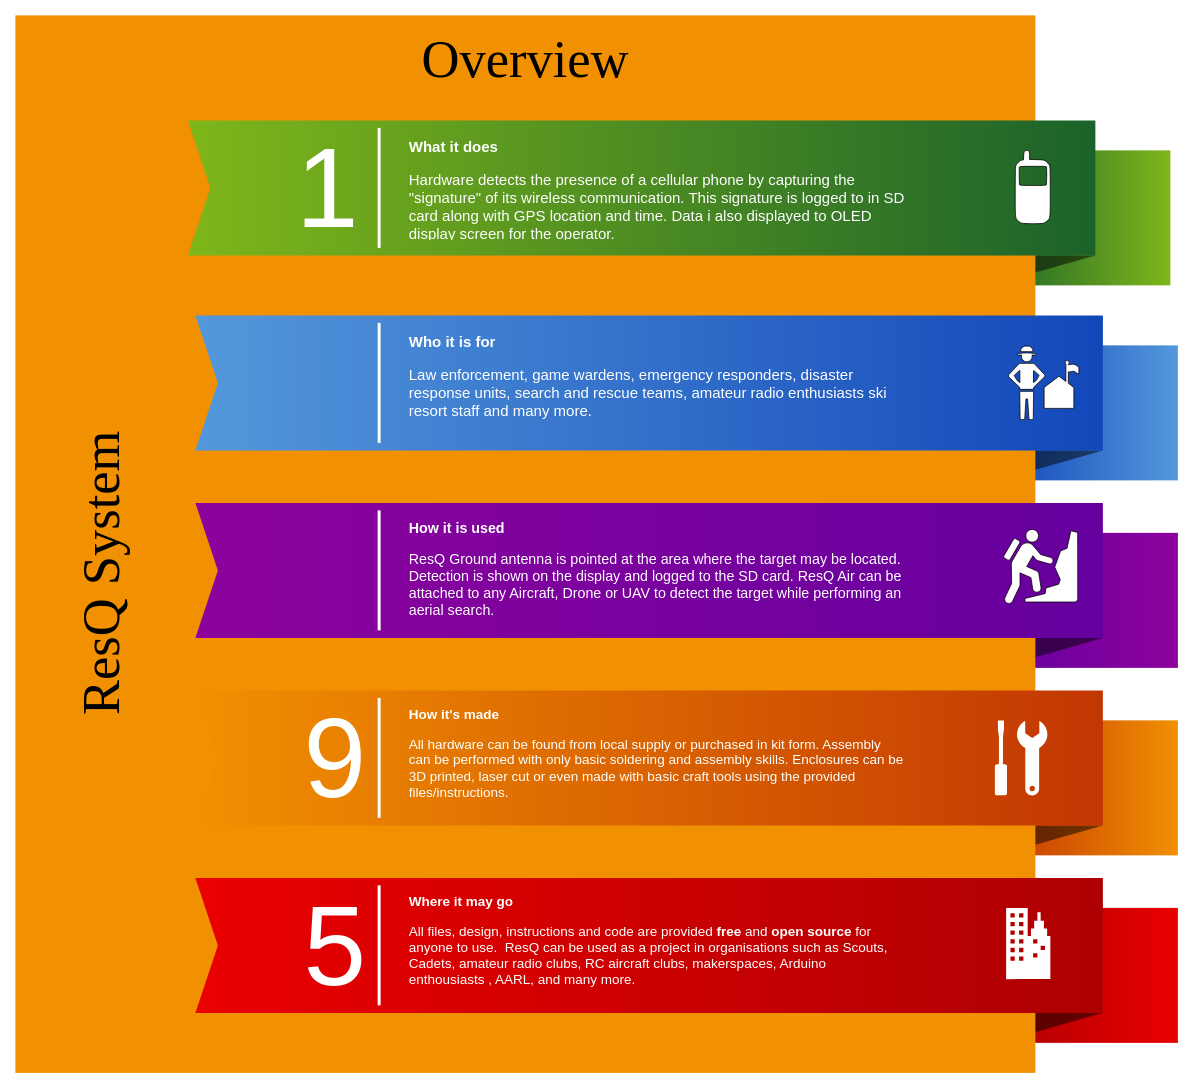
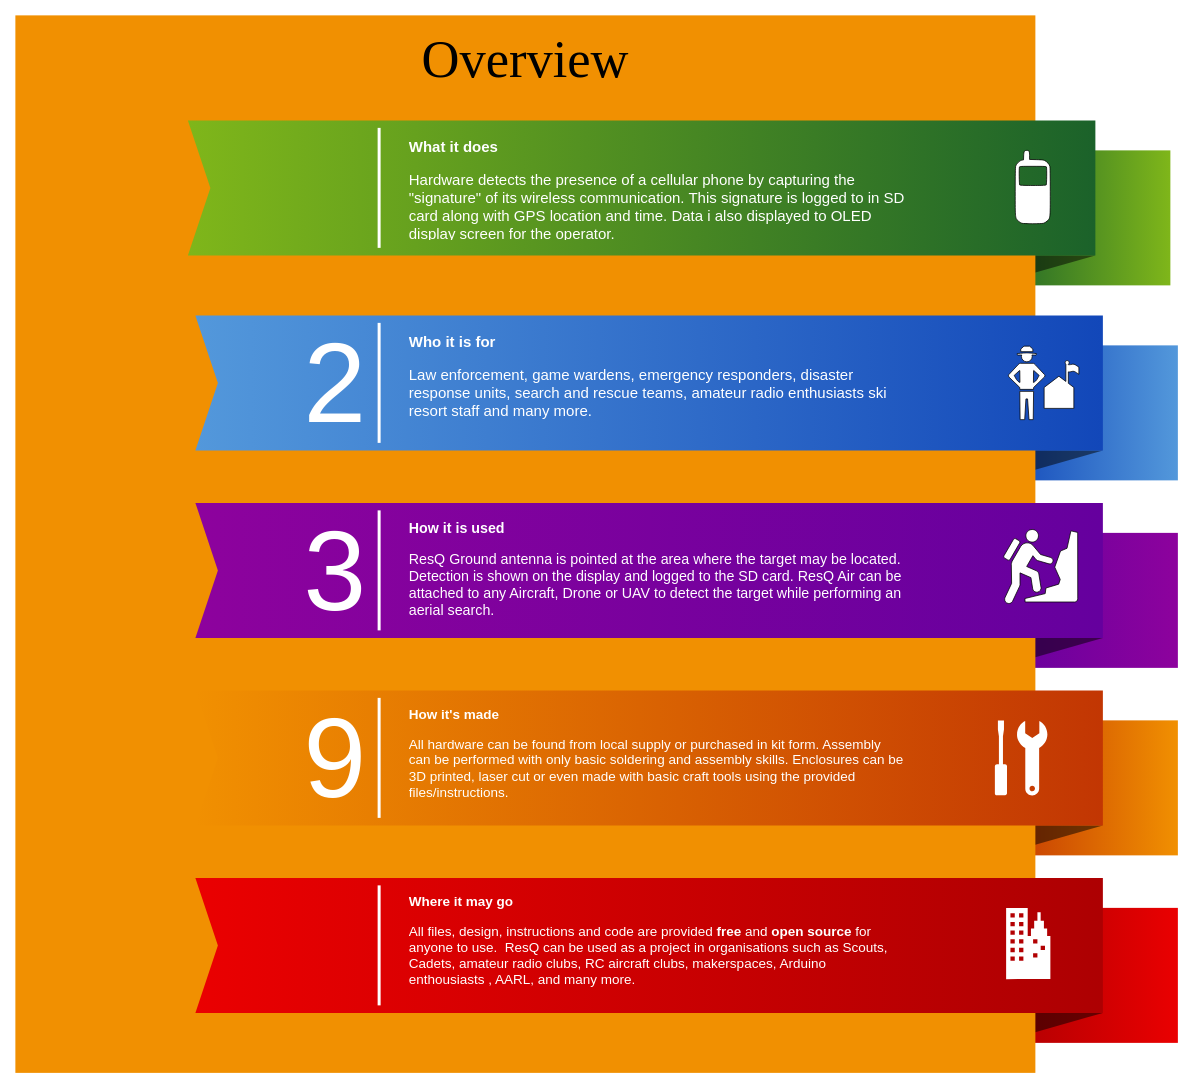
  <mxCell id="0" style=";html=1;" />
  <mxCell id="1" style=";html=1;" parent="0" />
  <mxCell id="2" value="" style="whiteSpace=wrap;html=1;rounded=0;shadow=0;dashed=0;strokeWidth=1;fontFamily=Tahoma;fontSize=10;fontColor=#FFFFFF;strokeColor=none;fillColor=#7FB61A;gradientColor=#1B622A;gradientDirection=west;" parent="1" vertex="1"><mxGeometry x="1320" y="200" width="240" height="180" as="geometry" /></mxCell>
  <mxCell id="3" value="" style="verticalLabelPosition=bottom;verticalAlign=top;html=1;strokeWidth=1;shape=mxgraph.basic.orthogonal_triangle;rounded=0;shadow=0;dashed=0;fontFamily=Tahoma;fontSize=10;fontColor=#FFFFFF;flipV=1;fillColor=#000000;strokeColor=none;opacity=50;" parent="1" vertex="1"><mxGeometry x="1320" y="340" width="140" height="40" as="geometry" /></mxCell>
  <mxCell id="4" value="" style="whiteSpace=wrap;html=1;rounded=0;shadow=0;dashed=0;strokeWidth=1;fontFamily=Tahoma;fontSize=10;fontColor=#FFFFFF;strokeColor=none;fillColor=#5398DB;gradientColor=#1247B9;gradientDirection=west;" parent="1" vertex="1"><mxGeometry x="1330" y="460" width="240" height="180" as="geometry" /></mxCell>
  <mxCell id="5" value="" style="verticalLabelPosition=bottom;verticalAlign=top;html=1;strokeWidth=1;shape=mxgraph.basic.orthogonal_triangle;rounded=0;shadow=0;dashed=0;fontFamily=Tahoma;fontSize=10;fontColor=#FFFFFF;flipV=1;fillColor=#000000;strokeColor=none;opacity=50;" parent="1" vertex="1"><mxGeometry x="1330" y="600" width="140" height="40" as="geometry" /></mxCell>
  <mxCell id="6" value="" style="whiteSpace=wrap;html=1;rounded=0;shadow=0;dashed=0;strokeWidth=1;fontFamily=Tahoma;fontSize=10;fontColor=#FFFFFF;strokeColor=none;fillColor=#8D029D;gradientColor=#65009E;gradientDirection=west;" parent="1" vertex="1"><mxGeometry x="1330" y="710" width="240" height="180" as="geometry" /></mxCell>
  <mxCell id="7" value="" style="verticalLabelPosition=bottom;verticalAlign=top;html=1;strokeWidth=1;shape=mxgraph.basic.orthogonal_triangle;rounded=0;shadow=0;dashed=0;fontFamily=Tahoma;fontSize=10;fontColor=#FFFFFF;flipV=1;fillColor=#000000;strokeColor=none;opacity=50;" parent="1" vertex="1"><mxGeometry x="1330" y="850" width="140" height="40" as="geometry" /></mxCell>
  <mxCell id="8" value="" style="whiteSpace=wrap;html=1;rounded=0;shadow=0;dashed=0;strokeWidth=1;fontFamily=Tahoma;fontSize=10;fontColor=#FFFFFF;strokeColor=none;fillColor=#F19001;gradientColor=#C23603;gradientDirection=west;" parent="1" vertex="1"><mxGeometry x="1330" y="960" width="240" height="180" as="geometry" /></mxCell>
  <mxCell id="9" value="" style="verticalLabelPosition=bottom;verticalAlign=top;html=1;strokeWidth=1;shape=mxgraph.basic.orthogonal_triangle;rounded=0;shadow=0;dashed=0;fontFamily=Tahoma;fontSize=10;fontColor=#FFFFFF;flipV=1;fillColor=#000000;strokeColor=none;opacity=50;" parent="1" vertex="1"><mxGeometry x="1330" y="1100" width="140" height="40" as="geometry" /></mxCell>
  <mxCell id="10" value="" style="whiteSpace=wrap;html=1;rounded=0;shadow=0;dashed=0;strokeWidth=1;fontFamily=Tahoma;fontSize=10;fontColor=#FFFFFF;strokeColor=none;fillColor=#EA0001;gradientColor=#AD0002;gradientDirection=west;" parent="1" vertex="1"><mxGeometry x="1330" y="1210" width="240" height="180" as="geometry" /></mxCell>
  <mxCell id="11" value="" style="verticalLabelPosition=bottom;verticalAlign=top;html=1;strokeWidth=1;shape=mxgraph.basic.orthogonal_triangle;rounded=0;shadow=0;dashed=0;fontFamily=Tahoma;fontSize=10;fontColor=#FFFFFF;flipV=1;fillColor=#000000;strokeColor=none;opacity=50;" parent="1" vertex="1"><mxGeometry x="1330" y="1350" width="140" height="40" as="geometry" /></mxCell>
  <mxCell id="12" value="Overview" style="whiteSpace=wrap;html=1;rounded=0;shadow=0;dashed=0;strokeWidth=1;fillColor=#f19001;fontFamily=Verdana;fontSize=70;strokeColor=none;verticalAlign=top;spacingTop=10;" parent="1" vertex="1"><mxGeometry x="20" y="20" width="1360" height="1410" as="geometry" /></mxCell>
  <mxCell id="13" value="" style="html=1;shadow=0;dashed=0;align=center;verticalAlign=middle;shape=mxgraph.arrows2.arrow;dy=0;dx=0;notch=30;rounded=0;strokeColor=none;strokeWidth=1;fillColor=#7FB61A;fontFamily=Tahoma;fontSize=10;fontColor=#FFFFFF;gradientColor=#1B622A;gradientDirection=east;" parent="1" vertex="1"><mxGeometry x="250" y="160" width="1210" height="180" as="geometry" /></mxCell>
  <mxCell id="14" value="" style="html=1;shadow=0;dashed=0;align=center;verticalAlign=middle;shape=mxgraph.arrows2.arrow;dy=0;dx=0;notch=30;rounded=0;strokeColor=none;strokeWidth=1;fillColor=#5398DB;fontFamily=Tahoma;fontSize=10;fontColor=#FFFFFF;gradientColor=#1247B9;gradientDirection=east;" parent="1" vertex="1"><mxGeometry x="260" y="420" width="1210" height="180" as="geometry" /></mxCell>
  <mxCell id="15" value="" style="html=1;shadow=0;dashed=0;align=center;verticalAlign=middle;shape=mxgraph.arrows2.arrow;dy=0;dx=0;notch=30;rounded=0;strokeColor=none;strokeWidth=1;fillColor=#8D029D;fontFamily=Tahoma;fontSize=10;fontColor=#FFFFFF;gradientColor=#65009E;gradientDirection=east;" parent="1" vertex="1"><mxGeometry x="260" y="670" width="1210" height="180" as="geometry" /></mxCell>
  <mxCell id="16" value="" style="html=1;shadow=0;dashed=0;align=center;verticalAlign=middle;shape=mxgraph.arrows2.arrow;dy=0;dx=0;notch=30;rounded=0;strokeColor=none;strokeWidth=1;fillColor=#F19001;fontFamily=Tahoma;fontSize=10;fontColor=#FFFFFF;gradientColor=#C23603;gradientDirection=east;" parent="1" vertex="1"><mxGeometry x="260" y="920" width="1210" height="180" as="geometry" /></mxCell>
  <mxCell id="17" value="" style="html=1;shadow=0;dashed=0;align=center;verticalAlign=middle;shape=mxgraph.arrows2.arrow;dy=0;dx=0;notch=30;rounded=0;strokeColor=none;strokeWidth=1;fillColor=#EA0001;fontFamily=Tahoma;fontSize=10;fontColor=#FFFFFF;gradientColor=#AD0002;gradientDirection=east;" parent="1" vertex="1"><mxGeometry x="260" y="1170" width="1210" height="180" as="geometry" /></mxCell>
- <mxCell id="18" value="ResQ System&amp;nbsp;" style="text;html=1;strokeColor=none;fillColor=none;align=center;verticalAlign=middle;whiteSpace=wrap;rounded=0;shadow=0;dashed=0;fontFamily=Verdana;fontSize=70;horizontal=0;" parent="1" vertex="1"><mxGeometry x="70" y="160" width="130" height="1190" as="geometry" /></mxCell>
- <mxCell id="19" value="1" style="text;html=1;strokeColor=none;fillColor=none;align=right;verticalAlign=middle;whiteSpace=wrap;rounded=0;shadow=0;dashed=0;fontFamily=Helvetica;fontSize=150;fontColor=#FFFFFF;" parent="1" vertex="1"><mxGeometry x="280" y="160" width="200" height="180" as="geometry" /></mxCell>
+ <mxCell id="20" value="2" style="text;html=1;strokeColor=none;fillColor=none;align=right;verticalAlign=middle;whiteSpace=wrap;rounded=0;shadow=0;dashed=0;fontFamily=Helvetica;fontSize=150;fontColor=#FFFFFF;" parent="1" vertex="1"><mxGeometry x="290" y="420" width="200" height="180" as="geometry" /></mxCell>
+ <mxCell id="21" value="3" style="text;html=1;strokeColor=none;fillColor=none;align=right;verticalAlign=middle;whiteSpace=wrap;rounded=0;shadow=0;dashed=0;fontFamily=Helvetica;fontSize=150;fontColor=#FFFFFF;" parent="1" vertex="1"><mxGeometry x="290" y="670" width="200" height="180" as="geometry" /></mxCell>
  <mxCell id="22" value="9" style="text;html=1;strokeColor=none;fillColor=none;align=right;verticalAlign=middle;whiteSpace=wrap;rounded=0;shadow=0;dashed=0;fontFamily=Helvetica;fontSize=150;fontColor=#FFFFFF;" parent="1" vertex="1"><mxGeometry x="290" y="920" width="200" height="180" as="geometry" /></mxCell>
- <mxCell id="23" value="5" style="text;html=1;strokeColor=none;fillColor=none;align=right;verticalAlign=middle;whiteSpace=wrap;rounded=0;shadow=0;dashed=0;fontFamily=Helvetica;fontSize=150;fontColor=#FFFFFF;" parent="1" vertex="1"><mxGeometry x="290" y="1170" width="200" height="180" as="geometry" /></mxCell>
  <mxCell id="24" value="" style="line;strokeWidth=4;direction=south;html=1;rounded=0;shadow=0;dashed=0;fillColor=none;gradientColor=#AD0002;fontFamily=Helvetica;fontSize=150;fontColor=#FFFFFF;align=right;strokeColor=#FFFFFF;" parent="1" vertex="1"><mxGeometry x="500" y="170" width="10" height="160" as="geometry" /></mxCell>
  <mxCell id="25" value="" style="line;strokeWidth=4;direction=south;html=1;rounded=0;shadow=0;dashed=0;fillColor=none;gradientColor=#AD0002;fontFamily=Helvetica;fontSize=150;fontColor=#FFFFFF;align=right;strokeColor=#FFFFFF;" parent="1" vertex="1"><mxGeometry x="500" y="430" width="10" height="160" as="geometry" /></mxCell>
  <mxCell id="26" value="" style="line;strokeWidth=4;direction=south;html=1;rounded=0;shadow=0;dashed=0;fillColor=none;gradientColor=#AD0002;fontFamily=Helvetica;fontSize=150;fontColor=#FFFFFF;align=right;strokeColor=#FFFFFF;" parent="1" vertex="1"><mxGeometry x="500" y="680" width="10" height="160" as="geometry" /></mxCell>
  <mxCell id="27" value="" style="line;strokeWidth=4;direction=south;html=1;rounded=0;shadow=0;dashed=0;fillColor=none;gradientColor=#AD0002;fontFamily=Helvetica;fontSize=150;fontColor=#FFFFFF;align=right;strokeColor=#FFFFFF;" parent="1" vertex="1"><mxGeometry x="500" y="930" width="10" height="160" as="geometry" /></mxCell>
  <mxCell id="28" value="" style="line;strokeWidth=4;direction=south;html=1;rounded=0;shadow=0;dashed=0;fillColor=none;gradientColor=#AD0002;fontFamily=Helvetica;fontSize=150;fontColor=#FFFFFF;align=right;strokeColor=#FFFFFF;" parent="1" vertex="1"><mxGeometry x="500" y="1180" width="10" height="160" as="geometry" /></mxCell>
  <mxCell id="29" value="&lt;h1 style=&quot;font-size: 20px&quot;&gt;&lt;font style=&quot;font-size: 20px&quot;&gt;What it does&lt;/font&gt;&lt;/h1&gt;&lt;p style=&quot;font-size: 20px&quot;&gt;&lt;font style=&quot;font-size: 20px&quot;&gt;Hardware detects the presence of a cellular phone by capturing the &quot;signature&quot; of its wireless communication. This signature is logged to in SD card along with GPS location and time. Data i also displayed to OLED display screen for the operator.&amp;nbsp;&lt;/font&gt;&lt;/p&gt;" style="text;html=1;strokeColor=none;fillColor=none;spacing=5;spacingTop=-20;whiteSpace=wrap;overflow=hidden;rounded=0;shadow=0;dashed=0;fontFamily=Helvetica;fontSize=12;fontColor=#FFFFFF;align=left;" parent="1" vertex="1"><mxGeometry x="540" y="180" width="670" height="140" as="geometry" /></mxCell>
  <mxCell id="30" value="&lt;h1 style=&quot;font-size: 20px&quot;&gt;&lt;font style=&quot;font-size: 20px&quot;&gt;Who it is for&lt;/font&gt;&lt;/h1&gt;&lt;p style=&quot;font-size: 20px&quot;&gt;&lt;font style=&quot;font-size: 20px&quot;&gt;Law enforcement, game wardens, emergency responders, disaster response units, search and rescue teams, amateur radio enthusiasts&amp;nbsp;ski resort staff and many more.&lt;/font&gt;&lt;span style=&quot;font-size: 13px&quot;&gt;&amp;nbsp;&lt;/span&gt;&lt;/p&gt;" style="text;html=1;strokeColor=none;fillColor=none;spacing=5;spacingTop=-20;whiteSpace=wrap;overflow=hidden;rounded=0;shadow=0;dashed=0;fontFamily=Helvetica;fontSize=12;fontColor=#FFFFFF;align=left;" parent="1" vertex="1"><mxGeometry x="540" y="440" width="670" height="140" as="geometry" /></mxCell>
  <mxCell id="31" value="&lt;h1 style=&quot;font-size: 19px&quot;&gt;&lt;font style=&quot;font-size: 19px&quot;&gt;How it is used&lt;/font&gt;&lt;/h1&gt;&lt;p style=&quot;font-size: 19px&quot;&gt;&lt;font style=&quot;font-size: 19px&quot;&gt;ResQ Ground antenna is pointed at the area where the target may be located. Detection is shown on the display and logged to the SD card. ResQ Air can be attached to any Aircraft, Drone or UAV to detect the target while performing an aerial search.&amp;nbsp;&lt;/font&gt;&lt;/p&gt;" style="text;html=1;strokeColor=none;fillColor=none;spacing=5;spacingTop=-20;whiteSpace=wrap;overflow=hidden;rounded=0;shadow=0;dashed=0;fontFamily=Helvetica;fontSize=19;fontColor=#FFFFFF;align=left;" parent="1" vertex="1"><mxGeometry x="540" y="690" width="670" height="140" as="geometry" /></mxCell>
  <mxCell id="32" value="&lt;h1 style=&quot;font-size: 18px;&quot;&gt;How it's made&lt;/h1&gt;&lt;p style=&quot;font-size: 18px;&quot;&gt;All hardware can be found from local supply or purchased in kit form. Assembly can be performed with only basic soldering and assembly skills. Enclosures can be 3D printed, laser cut or even made with basic craft tools using the provided files/instructions.&amp;nbsp;&lt;/p&gt;" style="text;html=1;strokeColor=none;fillColor=none;spacing=5;spacingTop=-20;whiteSpace=wrap;overflow=hidden;rounded=0;shadow=0;dashed=0;fontFamily=Helvetica;fontSize=18;fontColor=#FFFFFF;align=left;" parent="1" vertex="1"><mxGeometry x="540" y="940" width="670" height="140" as="geometry" /></mxCell>
  <mxCell id="33" value="&lt;h1 style=&quot;font-size: 18px&quot;&gt;Where it may go&lt;/h1&gt;&lt;p style=&quot;font-size: 18px&quot;&gt;All files, design, instructions and code are provided &lt;b&gt;free&lt;/b&gt; and &lt;b&gt;open source&lt;/b&gt; for anyone to use.&amp;nbsp; ResQ can be used as a project in organisations such as Scouts, Cadets, amateur radio clubs, RC aircraft clubs, makerspaces, Arduino enthousiasts , AARL, and many more.&amp;nbsp;&lt;/p&gt;" style="text;html=1;strokeColor=none;fillColor=none;spacing=5;spacingTop=-20;whiteSpace=wrap;overflow=hidden;rounded=0;shadow=0;dashed=0;fontFamily=Helvetica;fontSize=18;fontColor=#FFFFFF;align=left;" parent="1" vertex="1"><mxGeometry x="540" y="1190" width="670" height="140" as="geometry" /></mxCell>
  <mxCell id="34" value="" style="shadow=0;dashed=0;html=1;strokeColor=none;fillColor=#FFFFFF;labelPosition=center;verticalLabelPosition=bottom;verticalAlign=top;shape=mxgraph.office.concepts.maintenance;rounded=0;fontFamily=Helvetica;fontSize=12;fontColor=#FFFFFF;align=left;" parent="1" vertex="1"><mxGeometry x="1326" y="960" width="70" height="100" as="geometry" /></mxCell>
  <mxCell id="35" value="" style="shadow=0;dashed=0;html=1;strokeColor=none;fillColor=#FFFFFF;labelPosition=center;verticalLabelPosition=bottom;verticalAlign=top;shape=mxgraph.office.concepts.on_premises;rounded=0;fontFamily=Helvetica;fontSize=12;fontColor=#FFFFFF;align=left;" parent="1" vertex="1"><mxGeometry x="1341" y="1210" width="59" height="95" as="geometry" /></mxCell>
  <mxCell id="36" value="" style="shape=mxgraph.signs.sports.climbing;html=1;pointerEvents=1;verticalLabelPosition=bottom;verticalAlign=top;align=center;" vertex="1" parent="1"><mxGeometry x="1337.5" y="705.5" width="99" height="99" as="geometry" /></mxCell>
  <mxCell id="37" value="" style="shape=mxgraph.signs.sports.ranger_station_2;html=1;pointerEvents=1;verticalLabelPosition=bottom;verticalAlign=top;align=center;" vertex="1" parent="1"><mxGeometry x="1343" y="461" width="95" height="98" as="geometry" /></mxCell>
  <mxCell id="38" value="" style="shape=mxgraph.signs.tech.cell_phone;html=1;pointerEvents=1;verticalLabelPosition=bottom;verticalAlign=top;align=center;" vertex="1" parent="1"><mxGeometry x="1353" y="200" width="47" height="98" as="geometry" /></mxCell>
